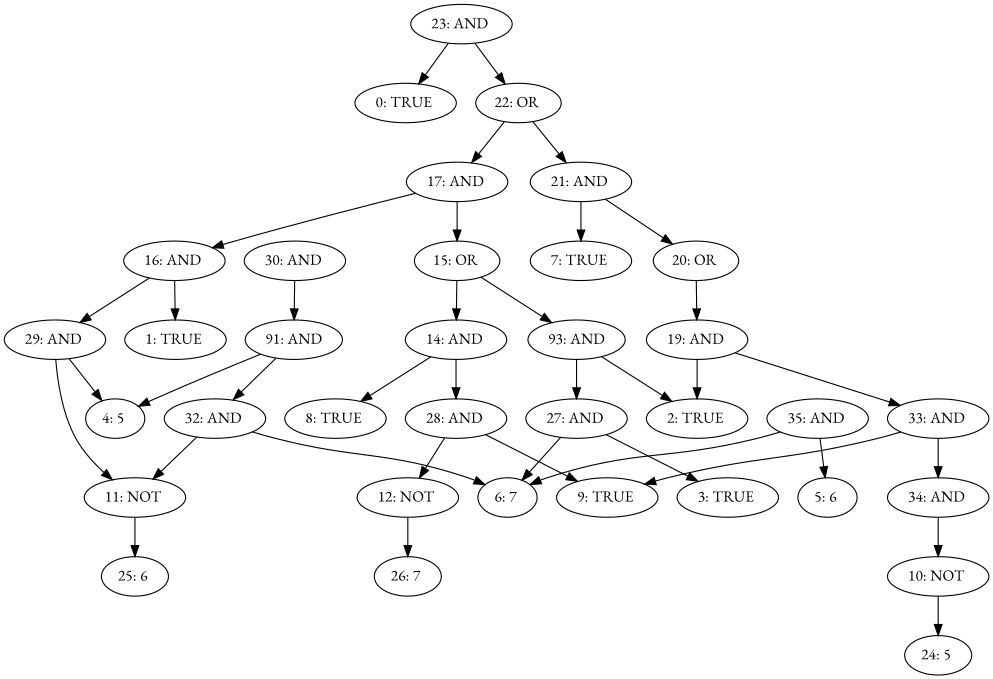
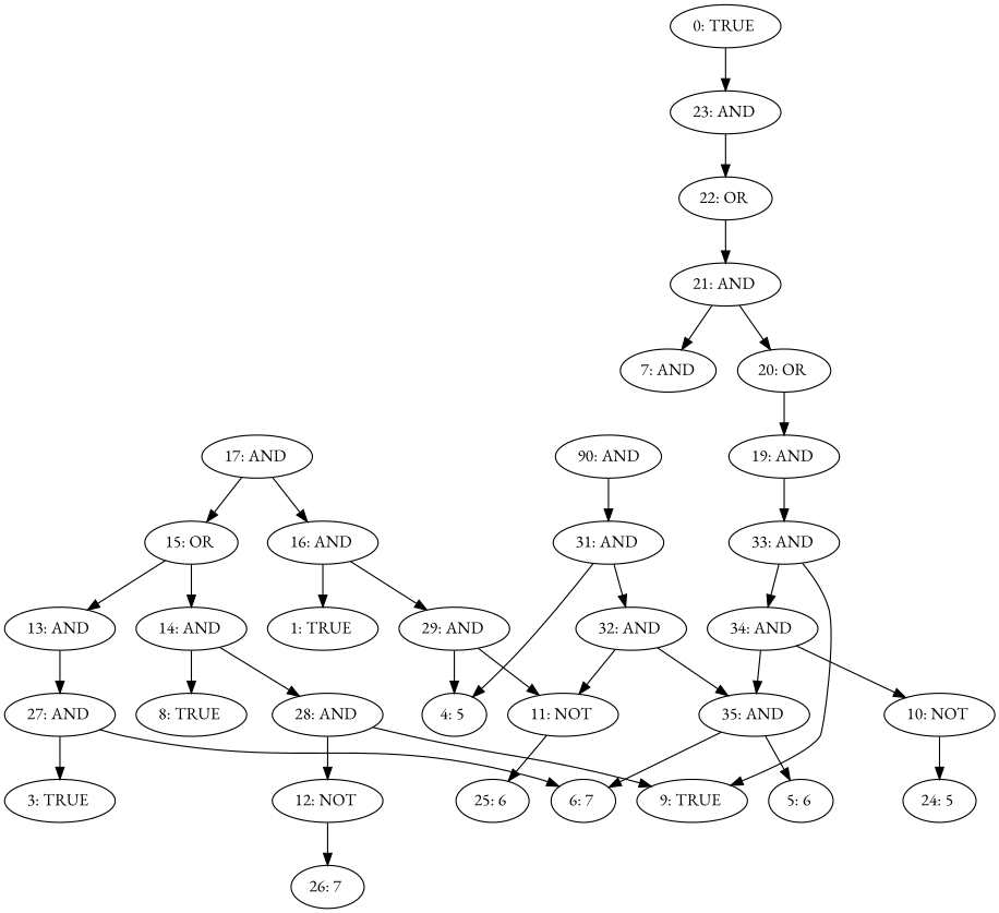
  digraph {
    fontname="EB Garamond"
    node [fontname="EB Garamond"]
    edge [fontname="EB Garamond"]
    n1 [label="0: TRUE "]
    n2 [label="1: TRUE "]
-   n3 [label="2: TRUE "]
    n4 [label="3: TRUE "]
    n5 [label="4: 5 "]
    n6 [label="5: 6 "]
    n7 [label="6: 7 "]
-   n8 [label="7: TRUE "]
+   n8 [label="7: AND"]
    n9 [label="8: TRUE "]
    n10 [label="9: TRUE "]
    n11 [label="24: 5 "]
    n12 [label="10: NOT "]
    n13 [label="25: 6 "]
    n14 [label="11: NOT "]
    n15 [label="26: 7 "]
    n16 [label="12: NOT "]
-   n17 [label="93: AND"]
+   n17 [label="13: AND "]
    n18 [label="27: AND "]
    n19 [label="14: AND "]
    n20 [label="28: AND "]
    n21 [label="15: OR "]
    n22 [label="16: AND "]
    n23 [label="29: AND "]
    n24 [label="17: AND "]
-   n25 [label="30: AND "]
-   n26 [label="91: AND"]
+   n25 [label="90: AND"]
+   n26 [label="31: AND "]
    n27 [label="32: AND "]
    n28 [label="19: AND "]
    n29 [label="33: AND "]
    n30 [label="34: AND "]
    n31 [label="35: AND "]
    n32 [label="20: OR "]
    n33 [label="21: AND "]
    n34 [label="22: OR "]
    n35 [label="23: AND "]
    n12 -> n11
    n14 -> n13
    n16 -> n15
-   n17 -> n3
    n17 -> n18
    n18 -> n4
    n18 -> n7
    n19 -> n9
    n19 -> n20
    n20 -> n10
    n20 -> n16
    n21 -> n17
    n21 -> n19
    n22 -> n2
    n22 -> n23
    n23 -> n5
    n23 -> n14
    n24 -> n21
    n24 -> n22
    n25 -> n26
    n26 -> n5
    n26 -> n27
-   n27 -> n7
+   n27 -> n31
    n27 -> n14
-   n28 -> n3
    n28 -> n29
    n29 -> n10
    n29 -> n30
    n30 -> n12
+   n30 -> n31
    n31 -> n6
    n31 -> n7
    n32 -> n28
    n33 -> n8
    n33 -> n32
-   n34 -> n24
    n34 -> n33
-   n35 -> n1
+   n1 -> n35
    n35 -> n34
  }
